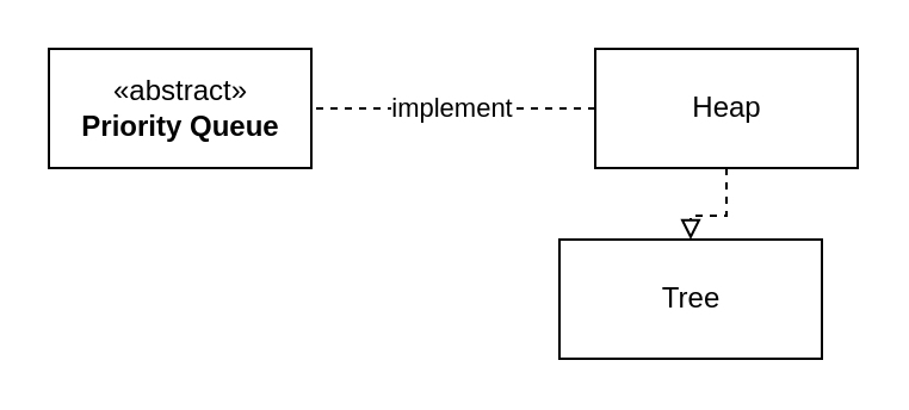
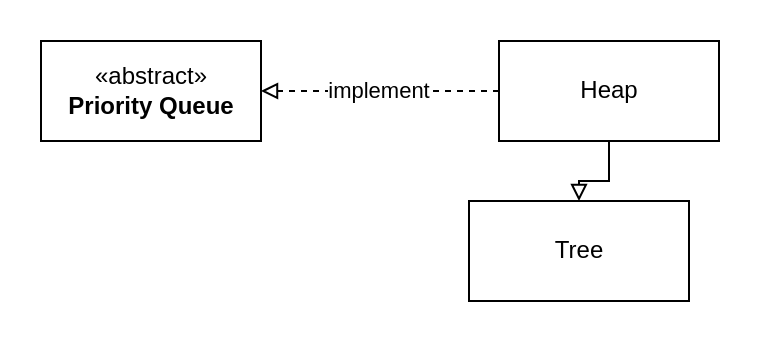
  <mxCell id="0" />
  <mxCell id="1" parent="0" />
  <mxCell id="2" value="«abstract»&lt;br&gt;&lt;b&gt;Priority Queue&lt;/b&gt;" style="html=1;" parent="1" vertex="1"><mxGeometry x="20" y="20" width="110" height="50" as="geometry" /></mxCell>
  <mxCell id="3" value="Tree" style="html=1;" parent="1" vertex="1"><mxGeometry x="234" y="100" width="110" height="50" as="geometry" /></mxCell>
- <mxCell id="4" style="edgeStyle=orthogonalEdgeStyle;rounded=0;orthogonalLoop=1;jettySize=auto;html=1;endArrow=block;endFill=0;dashed=1;" parent="1" source="6" target="3" edge="1"><mxGeometry relative="1" as="geometry" /></mxCell>
- <mxCell id="5" value="implement" style="edgeStyle=orthogonalEdgeStyle;rounded=0;orthogonalLoop=1;jettySize=auto;html=1;entryX=1;entryY=0.5;entryDx=0;entryDy=0;endArrow=none;endFill=0;dashed=1;" parent="1" source="6" target="2" edge="1"><mxGeometry relative="1" as="geometry" /></mxCell>
+ <mxCell id="4" style="edgeStyle=orthogonalEdgeStyle;rounded=0;orthogonalLoop=1;jettySize=auto;html=1;endArrow=block;endFill=0;" parent="1" source="6" target="3" edge="1"><mxGeometry relative="1" as="geometry" /></mxCell>
+ <mxCell id="5" value="implement" style="edgeStyle=orthogonalEdgeStyle;rounded=0;orthogonalLoop=1;jettySize=auto;html=1;entryX=1;entryY=0.5;entryDx=0;entryDy=0;endArrow=block;endFill=0;dashed=1;" parent="1" source="6" target="2" edge="1"><mxGeometry relative="1" as="geometry" /></mxCell>
  <mxCell id="6" value="Heap" style="html=1;" parent="1" vertex="1"><mxGeometry x="249" y="20" width="110" height="50" as="geometry" /></mxCell>
